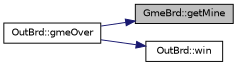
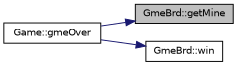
  digraph {
    rankdir=RL
    node [color=black fillcolor=white fontname=Helvetica fontsize=10 shape=record style=filled]
    edge [color=midnightblue dir=back fontname=Helvetica fontsize=10 labelfontname=Helvetica labelfontsize=10 style=solid]
    n1 [fillcolor=grey75 fontcolor=black height=0.2 label="GmeBrd::getMine" width=0.4]
-   n2 [height=0.2 label="OutBrd::gmeOver" width=0.4]
-   n3 [height=0.2 label="OutBrd::win" width=0.4]
+   n2 [height=0.2 label="Game::gmeOver" width=0.4]
+   n3 [height=0.2 label="GmeBrd::win" width=0.4]
    n1 -> n2
    n3 -> n2
  }
